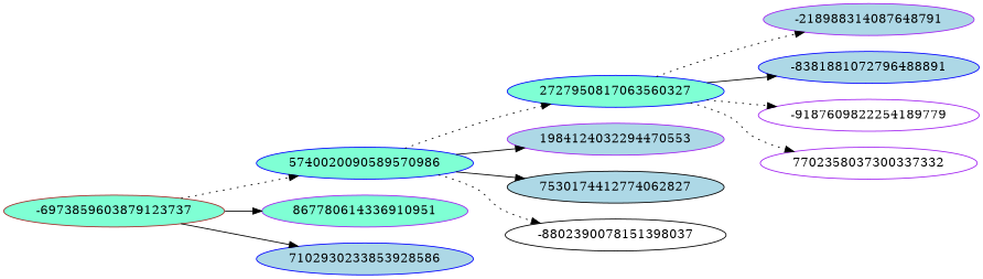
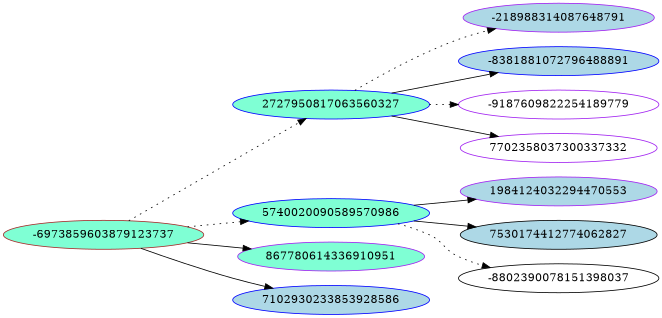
  digraph {
    rankdir=LR
    node [color=purple fillcolor=lightblue style=filled]
    edge [style=dotted]
    -6973859603879123737 [color=brown fillcolor=aquamarine]
    2727950817063560327 [color=blue fillcolor=aquamarine]
    5740020090589570986 [color=blue fillcolor=aquamarine]
    867780614336910951 [fillcolor=aquamarine]
    7102930233853928586 [color=blue]
    -218988314087648791
    n7 [color=blue label=-8381881072796488891]
    -9187609822254189779 [fillcolor=white]
    7702358037300337332 [fillcolor=white]
    n10 [label=1984124032294470553]
    7530174412774062827 [color=black]
    -8802390078151398037 [color=black fillcolor=white]
-   5740020090589570986 -> 2727950817063560327
+   -6973859603879123737 -> 2727950817063560327
    -6973859603879123737 -> 5740020090589570986
    -6973859603879123737 -> 867780614336910951 [style=solid]
    -6973859603879123737 -> 7102930233853928586 [style=solid]
    2727950817063560327 -> -218988314087648791
    2727950817063560327 -> n7 [style=solid]
    2727950817063560327 -> -9187609822254189779
-   2727950817063560327 -> 7702358037300337332
+   2727950817063560327 -> 7702358037300337332 [style=solid]
    5740020090589570986 -> n10 [style=solid]
    5740020090589570986 -> 7530174412774062827 [style=solid]
    5740020090589570986 -> -8802390078151398037
  }
